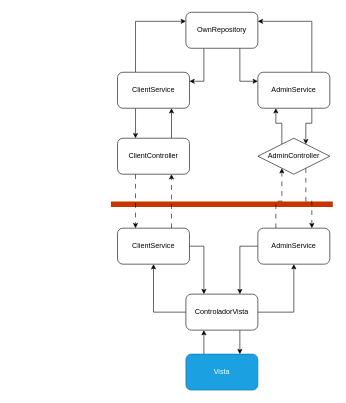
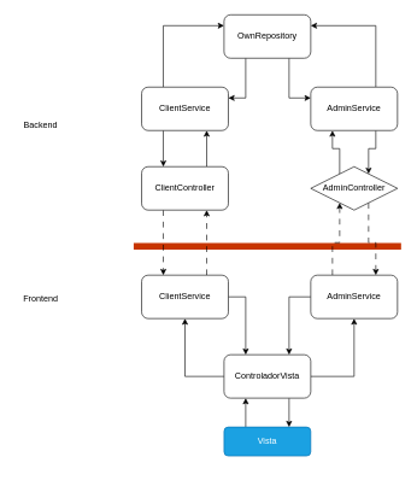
  <mxCell id="0" />
  <mxCell id="1" parent="0" />
  <mxCell id="2" style="edgeStyle=orthogonalEdgeStyle;rounded=0;orthogonalLoop=1;jettySize=auto;html=1;entryX=0.25;entryY=1;entryDx=0;entryDy=0;exitX=0.25;exitY=0;exitDx=0;exitDy=0;" parent="1" source="3" target="8" edge="1"><mxGeometry relative="1" as="geometry" /></mxCell>
- <mxCell id="3" value="Vista" style="rounded=1;whiteSpace=wrap;html=1;fillColor=#1ba1e2;fontColor=#ffffff;strokeColor=#006EAF;" parent="1" vertex="1"><mxGeometry x="309" y="590" width="120" height="60" as="geometry" /></mxCell>
+ <mxCell id="3" value="Vista" style="rounded=1;whiteSpace=wrap;html=1;fillColor=#1ba1e2;fontColor=#ffffff;strokeColor=#006EAF;" parent="1" vertex="1"><mxGeometry x="309" y="590" width="120" height="40" as="geometry" /></mxCell>
  <mxCell id="4" value="" style="endArrow=none;html=1;rounded=0;fillColor=#fa6800;strokeColor=#C73500;strokeWidth=9;" parent="1" edge="1"><mxGeometry width="50" height="50" relative="1" as="geometry"><mxPoint x="184" y="340" as="sourcePoint" /><mxPoint x="554" y="340" as="targetPoint" /></mxGeometry></mxCell>
  <mxCell id="5" style="edgeStyle=orthogonalEdgeStyle;rounded=0;orthogonalLoop=1;jettySize=auto;html=1;entryX=0.75;entryY=0;entryDx=0;entryDy=0;exitX=0.75;exitY=1;exitDx=0;exitDy=0;" parent="1" source="8" target="3" edge="1"><mxGeometry relative="1" as="geometry" /></mxCell>
  <mxCell id="6" style="edgeStyle=orthogonalEdgeStyle;rounded=0;orthogonalLoop=1;jettySize=auto;html=1;exitX=0;exitY=0.5;exitDx=0;exitDy=0;" parent="1" source="8" target="12" edge="1"><mxGeometry relative="1" as="geometry"><mxPoint x="339" y="540" as="targetPoint" /></mxGeometry></mxCell>
  <mxCell id="7" style="edgeStyle=orthogonalEdgeStyle;rounded=0;orthogonalLoop=1;jettySize=auto;html=1;entryX=0.5;entryY=1;entryDx=0;entryDy=0;exitX=1;exitY=0.5;exitDx=0;exitDy=0;" edge="1" parent="1" source="8" target="17"><mxGeometry relative="1" as="geometry" /></mxCell>
  <mxCell id="8" value="ControladorVista" style="rounded=1;whiteSpace=wrap;html=1;" parent="1" vertex="1"><mxGeometry x="309" y="490" width="120" height="60" as="geometry" /></mxCell>
  <mxCell id="9" style="edgeStyle=orthogonalEdgeStyle;rounded=0;orthogonalLoop=1;jettySize=auto;html=1;exitX=0;exitY=0.5;exitDx=0;exitDy=0;entryX=0.75;entryY=0;entryDx=0;entryDy=0;" parent="1" source="17" target="8" edge="1"><mxGeometry relative="1" as="geometry"><mxPoint x="399" y="540" as="sourcePoint" /></mxGeometry></mxCell>
  <mxCell id="10" style="edgeStyle=orthogonalEdgeStyle;rounded=0;orthogonalLoop=1;jettySize=auto;html=1;entryX=0.75;entryY=1;entryDx=0;entryDy=0;exitX=0.75;exitY=0;exitDx=0;exitDy=0;dashed=1;dashPattern=8 8;" parent="1" source="12" target="15" edge="1"><mxGeometry relative="1" as="geometry" /></mxCell>
  <mxCell id="11" style="edgeStyle=orthogonalEdgeStyle;rounded=0;orthogonalLoop=1;jettySize=auto;html=1;entryX=0.25;entryY=0;entryDx=0;entryDy=0;exitX=1;exitY=0.5;exitDx=0;exitDy=0;" edge="1" parent="1" source="12" target="8"><mxGeometry relative="1" as="geometry"><mxPoint x="485" y="490" as="sourcePoint" /><mxPoint x="569" y="630" as="targetPoint" /></mxGeometry></mxCell>
  <mxCell id="12" value="ClientService" style="rounded=1;whiteSpace=wrap;html=1;" parent="1" vertex="1"><mxGeometry x="195" y="380" width="120" height="60" as="geometry" /></mxCell>
  <mxCell id="13" value="" style="edgeStyle=orthogonalEdgeStyle;rounded=0;orthogonalLoop=1;jettySize=auto;html=1;exitX=0.75;exitY=0;exitDx=0;exitDy=0;entryX=0.75;entryY=1;entryDx=0;entryDy=0;" parent="1" source="15" target="23" edge="1"><mxGeometry relative="1" as="geometry" /></mxCell>
  <mxCell id="14" style="edgeStyle=orthogonalEdgeStyle;rounded=0;orthogonalLoop=1;jettySize=auto;html=1;exitX=0.25;exitY=1;exitDx=0;exitDy=0;entryX=0.25;entryY=0;entryDx=0;entryDy=0;dashed=1;dashPattern=8 8;" parent="1" source="15" target="12" edge="1"><mxGeometry relative="1" as="geometry" /></mxCell>
  <mxCell id="15" value="Client&lt;span style=&quot;background-color: transparent; color: light-dark(rgb(0, 0, 0), rgb(255, 255, 255));&quot;&gt;Controller&lt;/span&gt;" style="rounded=1;whiteSpace=wrap;html=1;" parent="1" vertex="1"><mxGeometry x="195" y="230" width="120" height="60" as="geometry" /></mxCell>
  <mxCell id="16" style="edgeStyle=orthogonalEdgeStyle;rounded=0;orthogonalLoop=1;jettySize=auto;html=1;exitX=0.25;exitY=0;exitDx=0;exitDy=0;entryX=0.25;entryY=1;entryDx=0;entryDy=0;dashed=1;dashPattern=8 8;" parent="1" source="17" target="20" edge="1"><mxGeometry relative="1" as="geometry" /></mxCell>
  <mxCell id="17" value="AdminService" style="rounded=1;whiteSpace=wrap;html=1;" parent="1" vertex="1"><mxGeometry x="429" y="380" width="120" height="60" as="geometry" /></mxCell>
  <mxCell id="18" style="edgeStyle=orthogonalEdgeStyle;rounded=0;orthogonalLoop=1;jettySize=auto;html=1;exitX=0.25;exitY=0;exitDx=0;exitDy=0;entryX=0.25;entryY=1;entryDx=0;entryDy=0;" parent="1" source="20" target="26" edge="1"><mxGeometry relative="1" as="geometry" /></mxCell>
  <mxCell id="19" style="edgeStyle=orthogonalEdgeStyle;rounded=0;orthogonalLoop=1;jettySize=auto;html=1;exitX=0.75;exitY=1;exitDx=0;exitDy=0;entryX=0.75;entryY=0;entryDx=0;entryDy=0;dashed=1;dashPattern=8 8;" parent="1" source="20" target="17" edge="1"><mxGeometry relative="1" as="geometry" /></mxCell>
  <mxCell id="20" value="AdminController" style="rhombus;whiteSpace=wrap;html=1;" parent="1" vertex="1"><mxGeometry x="429" y="230" width="120" height="60" as="geometry" /></mxCell>
  <mxCell id="21" style="edgeStyle=orthogonalEdgeStyle;rounded=0;orthogonalLoop=1;jettySize=auto;html=1;exitX=0.25;exitY=1;exitDx=0;exitDy=0;entryX=0.25;entryY=0;entryDx=0;entryDy=0;" parent="1" source="23" target="15" edge="1"><mxGeometry relative="1" as="geometry" /></mxCell>
  <mxCell id="22" style="edgeStyle=orthogonalEdgeStyle;rounded=0;orthogonalLoop=1;jettySize=auto;html=1;exitX=0.25;exitY=0;exitDx=0;exitDy=0;entryX=0;entryY=0.25;entryDx=0;entryDy=0;" parent="1" source="23" target="29" edge="1"><mxGeometry relative="1" as="geometry" /></mxCell>
  <mxCell id="23" value="ClientService" style="rounded=1;whiteSpace=wrap;html=1;" parent="1" vertex="1"><mxGeometry x="195" y="120" width="120" height="60" as="geometry" /></mxCell>
  <mxCell id="24" style="edgeStyle=orthogonalEdgeStyle;rounded=0;orthogonalLoop=1;jettySize=auto;html=1;exitX=0.75;exitY=1;exitDx=0;exitDy=0;entryX=0.75;entryY=0;entryDx=0;entryDy=0;" parent="1" source="26" target="20" edge="1"><mxGeometry relative="1" as="geometry" /></mxCell>
  <mxCell id="25" style="edgeStyle=orthogonalEdgeStyle;rounded=0;orthogonalLoop=1;jettySize=auto;html=1;exitX=0.75;exitY=0;exitDx=0;exitDy=0;entryX=1;entryY=0.25;entryDx=0;entryDy=0;" parent="1" source="26" target="29" edge="1"><mxGeometry relative="1" as="geometry" /></mxCell>
  <mxCell id="26" value="AdminService" style="rounded=1;whiteSpace=wrap;html=1;" parent="1" vertex="1"><mxGeometry x="429" y="120" width="120" height="60" as="geometry" /></mxCell>
  <mxCell id="27" style="edgeStyle=orthogonalEdgeStyle;rounded=0;orthogonalLoop=1;jettySize=auto;html=1;exitX=0.75;exitY=1;exitDx=0;exitDy=0;entryX=0;entryY=0.25;entryDx=0;entryDy=0;" parent="1" source="29" target="26" edge="1"><mxGeometry relative="1" as="geometry" /></mxCell>
  <mxCell id="28" style="edgeStyle=orthogonalEdgeStyle;rounded=0;orthogonalLoop=1;jettySize=auto;html=1;exitX=0.25;exitY=1;exitDx=0;exitDy=0;entryX=1;entryY=0.25;entryDx=0;entryDy=0;" parent="1" source="29" target="23" edge="1"><mxGeometry relative="1" as="geometry" /></mxCell>
  <mxCell id="29" value="&lt;div&gt;&lt;span style=&quot;background-color: transparent; color: light-dark(rgb(0, 0, 0), rgb(255, 255, 255));&quot;&gt;OwnRepository&lt;/span&gt;&lt;/div&gt;" style="rounded=1;whiteSpace=wrap;html=1;" parent="1" vertex="1"><mxGeometry x="309" y="20" width="120" height="60" as="geometry" /></mxCell>
+ <mxCell id="30" value="Backend" style="text;html=1;align=center;verticalAlign=middle;resizable=0;points=[];autosize=1;strokeColor=none;fillColor=none;" parent="1" vertex="1"><mxGeometry x="20" y="158" width="70" height="30" as="geometry" /></mxCell>
+ <mxCell id="31" value="Frontend" style="text;html=1;align=center;verticalAlign=middle;resizable=0;points=[];autosize=1;strokeColor=none;fillColor=none;" parent="1" vertex="1"><mxGeometry x="20" y="398" width="70" height="30" as="geometry" /></mxCell>
